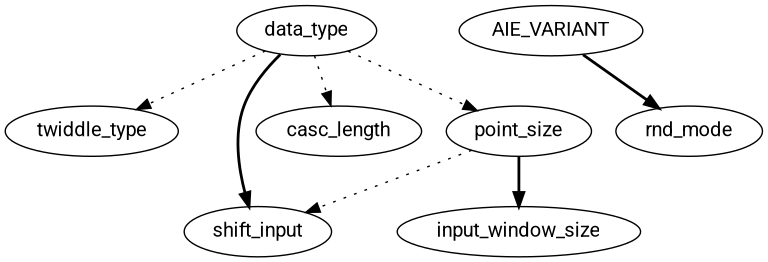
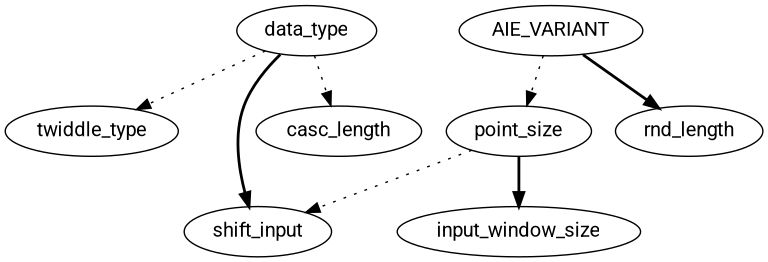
  digraph {
    fontname=Roboto
    node [fontname=Roboto]
    edge [fontname=Roboto style=dotted]
    data_type
    point_size
    twiddle_type
    n4 [label=shift_input]
    casc_length
    input_window_size
    AIE_VARIANT
-   rnd_mode
-   data_type -> point_size
+   rnd_mode [label=rnd_length]
+   AIE_VARIANT -> point_size
    data_type -> twiddle_type
    data_type -> n4 [style=bold]
    data_type -> casc_length
    point_size -> n4
    point_size -> input_window_size [style=bold]
    AIE_VARIANT -> rnd_mode [style=bold]
  }
